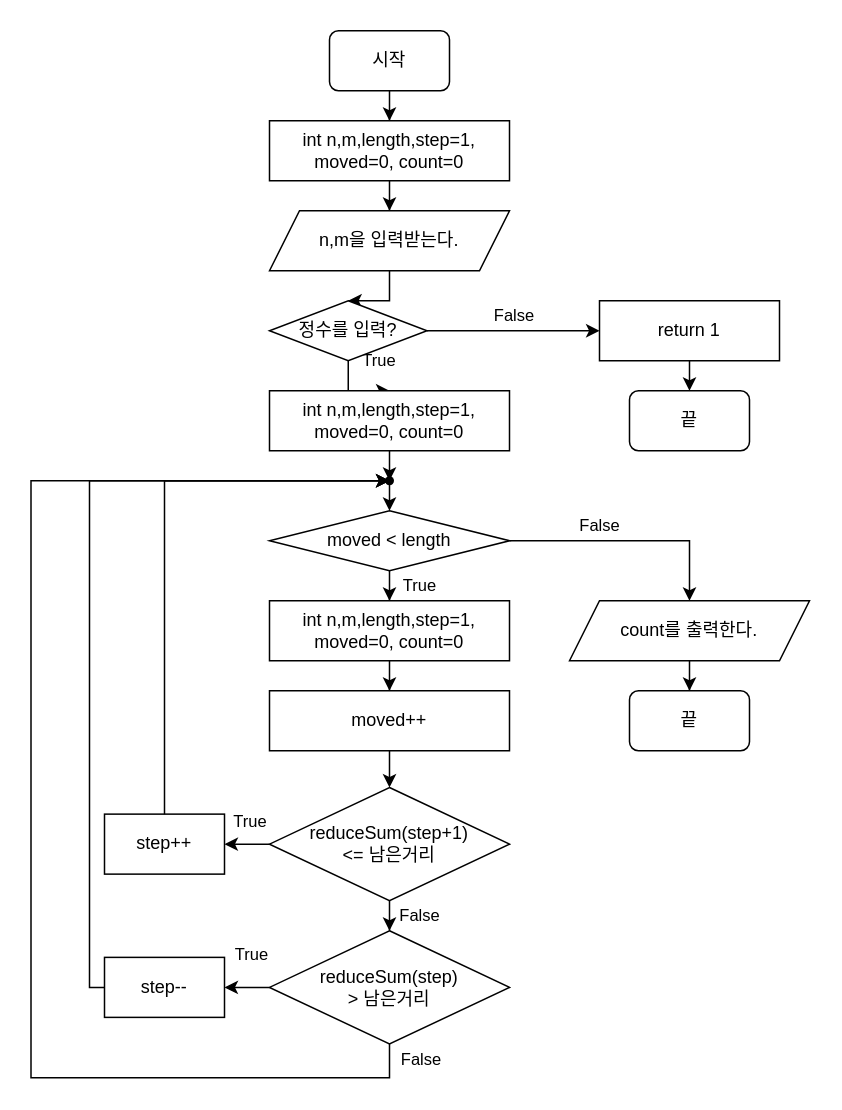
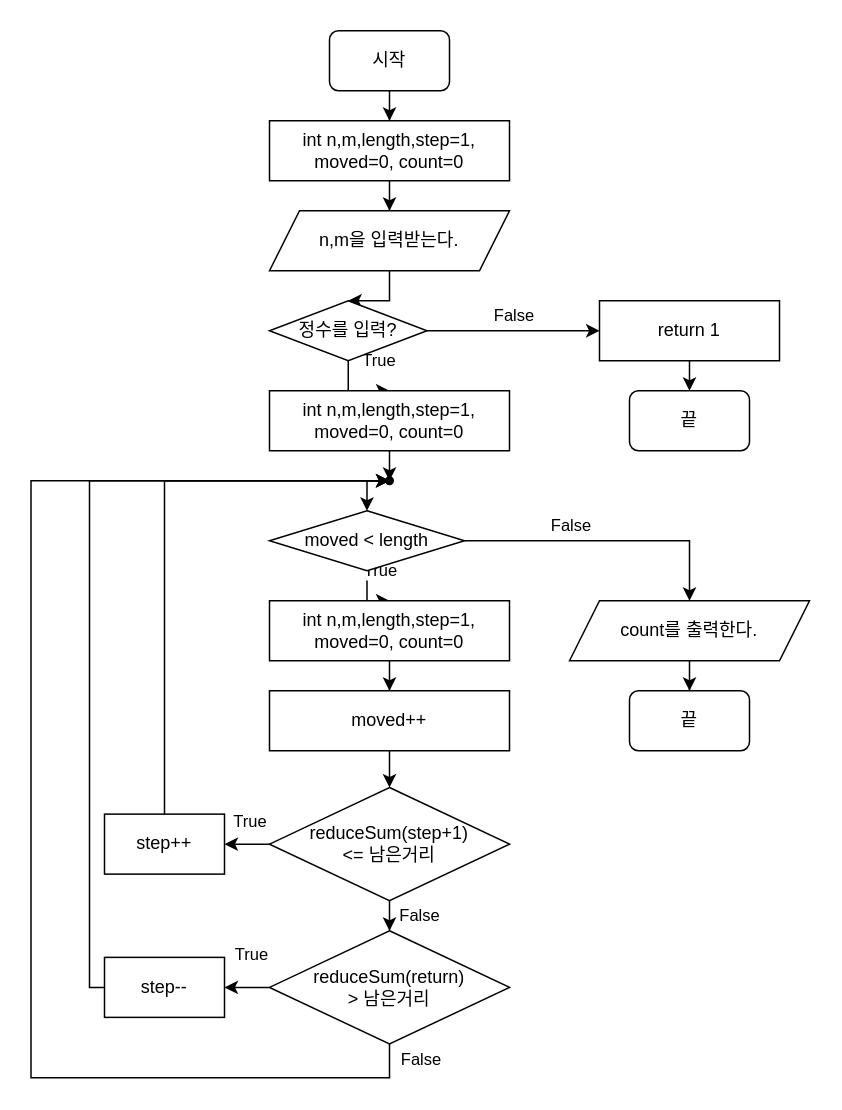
  <mxCell id="0" />
  <mxCell id="1" parent="0" />
  <mxCell id="2" style="edgeStyle=orthogonalEdgeStyle;rounded=0;orthogonalLoop=1;jettySize=auto;html=1;entryX=0.5;entryY=0;entryDx=0;entryDy=0;" edge="1" parent="1" source="3" target="5"><mxGeometry relative="1" as="geometry" /></mxCell>
  <mxCell id="3" value="시작" style="rounded=1;whiteSpace=wrap;html=1;" vertex="1" parent="1"><mxGeometry x="219" y="20" width="80" height="40" as="geometry" /></mxCell>
  <mxCell id="4" style="edgeStyle=orthogonalEdgeStyle;rounded=0;orthogonalLoop=1;jettySize=auto;html=1;entryX=0.5;entryY=0;entryDx=0;entryDy=0;" edge="1" parent="1" source="5" target="7"><mxGeometry relative="1" as="geometry" /></mxCell>
  <mxCell id="5" value="int n,m,length,step=1,&lt;div&gt;moved=0, count=0&lt;/div&gt;" style="rounded=0;whiteSpace=wrap;html=1;" vertex="1" parent="1"><mxGeometry x="179" y="80" width="160" height="40" as="geometry" /></mxCell>
  <mxCell id="6" style="edgeStyle=orthogonalEdgeStyle;rounded=0;orthogonalLoop=1;jettySize=auto;html=1;entryX=0.5;entryY=0;entryDx=0;entryDy=0;" edge="1" parent="1" source="7" target="10"><mxGeometry relative="1" as="geometry" /></mxCell>
  <mxCell id="7" value="n,m을 입력받는다." style="shape=parallelogram;perimeter=parallelogramPerimeter;whiteSpace=wrap;html=1;fixedSize=1;" vertex="1" parent="1"><mxGeometry x="179" y="140" width="160" height="40" as="geometry" /></mxCell>
  <mxCell id="8" value="True" style="edgeStyle=orthogonalEdgeStyle;rounded=0;orthogonalLoop=1;jettySize=auto;html=1;entryX=0.5;entryY=0;entryDx=0;entryDy=0;" edge="1" parent="1" source="10" target="12"><mxGeometry x="0.668" y="20" relative="1" as="geometry"><mxPoint as="offset" /></mxGeometry></mxCell>
  <mxCell id="9" value="False" style="edgeStyle=orthogonalEdgeStyle;rounded=0;orthogonalLoop=1;jettySize=auto;html=1;" edge="1" parent="1" source="10" target="14"><mxGeometry y="10" relative="1" as="geometry"><mxPoint as="offset" /></mxGeometry></mxCell>
  <mxCell id="10" value="정수를 입력?" style="rhombus;whiteSpace=wrap;html=1;" vertex="1" parent="1"><mxGeometry x="179" y="200" width="105" height="40" as="geometry" /></mxCell>
  <mxCell id="11" style="edgeStyle=orthogonalEdgeStyle;rounded=0;orthogonalLoop=1;jettySize=auto;html=1;entryX=0.5;entryY=0;entryDx=0;entryDy=0;" edge="1" parent="1" source="20" target="18"><mxGeometry relative="1" as="geometry" /></mxCell>
  <mxCell id="12" value="int n,m,length,step=1,&lt;div&gt;moved=0, count=0&lt;/div&gt;" style="rounded=0;whiteSpace=wrap;html=1;" vertex="1" parent="1"><mxGeometry x="179" y="260" width="160" height="40" as="geometry" /></mxCell>
  <mxCell id="13" style="edgeStyle=orthogonalEdgeStyle;rounded=0;orthogonalLoop=1;jettySize=auto;html=1;" edge="1" parent="1" source="14"><mxGeometry relative="1" as="geometry"><mxPoint x="459" y="260" as="targetPoint" /></mxGeometry></mxCell>
  <mxCell id="14" value="return 1" style="whiteSpace=wrap;html=1;" vertex="1" parent="1"><mxGeometry x="399" y="200" width="120" height="40" as="geometry" /></mxCell>
  <mxCell id="15" value="끝" style="rounded=1;whiteSpace=wrap;html=1;" vertex="1" parent="1"><mxGeometry x="419" y="260" width="80" height="40" as="geometry" /></mxCell>
  <mxCell id="16" value="True" style="edgeStyle=orthogonalEdgeStyle;rounded=0;orthogonalLoop=1;jettySize=auto;html=1;entryX=0.5;entryY=0;entryDx=0;entryDy=0;" edge="1" parent="1" source="18" target="22"><mxGeometry x="0.667" y="20" relative="1" as="geometry"><mxPoint as="offset" /></mxGeometry></mxCell>
  <mxCell id="17" value="False" style="edgeStyle=orthogonalEdgeStyle;rounded=0;orthogonalLoop=1;jettySize=auto;html=1;exitX=1;exitY=0.5;exitDx=0;exitDy=0;entryX=0.5;entryY=0;entryDx=0;entryDy=0;" edge="1" parent="1" source="18" target="24"><mxGeometry x="-0.25" y="10" relative="1" as="geometry"><mxPoint as="offset" /></mxGeometry></mxCell>
- <mxCell id="18" value="moved &amp;lt; length" style="rhombus;whiteSpace=wrap;html=1;" vertex="1" parent="1"><mxGeometry x="179" y="340" width="160" height="40" as="geometry" /></mxCell>
+ <mxCell id="18" value="moved &amp;lt; length" style="rhombus;whiteSpace=wrap;html=1;" vertex="1" parent="1"><mxGeometry x="179" y="340" width="130" height="40" as="geometry" /></mxCell>
  <mxCell id="19" value="" style="edgeStyle=orthogonalEdgeStyle;rounded=0;orthogonalLoop=1;jettySize=auto;html=1;exitX=0.5;exitY=1;exitDx=0;exitDy=0;" edge="1" parent="1" source="12" target="20"><mxGeometry relative="1" as="geometry"><mxPoint x="258.892" y="309.99" as="sourcePoint" /><mxPoint x="258.88" y="329.99" as="targetPoint" /></mxGeometry></mxCell>
  <mxCell id="20" value="" style="shape=waypoint;sketch=0;fillStyle=solid;size=6;pointerEvents=1;points=[];fillColor=none;resizable=0;rotatable=0;perimeter=centerPerimeter;snapToPoint=1;" vertex="1" parent="1"><mxGeometry x="249" y="310" width="20" height="20" as="geometry" /></mxCell>
  <mxCell id="21" style="edgeStyle=orthogonalEdgeStyle;rounded=0;orthogonalLoop=1;jettySize=auto;html=1;entryX=0.5;entryY=0;entryDx=0;entryDy=0;" edge="1" parent="1" source="22" target="27"><mxGeometry relative="1" as="geometry" /></mxCell>
  <mxCell id="22" value="int n,m,length,step=1,&lt;div&gt;moved=0, count=0&lt;/div&gt;" style="rounded=0;whiteSpace=wrap;html=1;" vertex="1" parent="1"><mxGeometry x="179" y="400" width="160" height="40" as="geometry" /></mxCell>
  <mxCell id="23" style="edgeStyle=orthogonalEdgeStyle;rounded=0;orthogonalLoop=1;jettySize=auto;html=1;entryX=0.5;entryY=0;entryDx=0;entryDy=0;" edge="1" parent="1" source="24" target="25"><mxGeometry relative="1" as="geometry" /></mxCell>
  <mxCell id="24" value="count를 출력한다." style="shape=parallelogram;perimeter=parallelogramPerimeter;whiteSpace=wrap;html=1;fixedSize=1;" vertex="1" parent="1"><mxGeometry x="379" y="400" width="160" height="40" as="geometry" /></mxCell>
  <mxCell id="25" value="끝" style="rounded=1;whiteSpace=wrap;html=1;" vertex="1" parent="1"><mxGeometry x="419" y="460" width="80" height="40" as="geometry" /></mxCell>
  <mxCell id="26" style="edgeStyle=orthogonalEdgeStyle;rounded=0;orthogonalLoop=1;jettySize=auto;html=1;entryX=0.5;entryY=0;entryDx=0;entryDy=0;" edge="1" parent="1" source="27" target="30"><mxGeometry relative="1" as="geometry" /></mxCell>
  <mxCell id="27" value="moved++" style="rounded=0;whiteSpace=wrap;html=1;" vertex="1" parent="1"><mxGeometry x="179" y="460" width="160" height="40" as="geometry" /></mxCell>
  <mxCell id="28" value="True" style="edgeStyle=orthogonalEdgeStyle;rounded=0;orthogonalLoop=1;jettySize=auto;html=1;entryX=1;entryY=0.5;entryDx=0;entryDy=0;" edge="1" parent="1" source="30" target="31"><mxGeometry x="-0.334" y="-12" relative="1" as="geometry"><mxPoint x="-3" y="-3" as="offset" /></mxGeometry></mxCell>
  <mxCell id="29" value="False" style="edgeStyle=orthogonalEdgeStyle;rounded=0;orthogonalLoop=1;jettySize=auto;html=1;entryX=0.5;entryY=0;entryDx=0;entryDy=0;" edge="1" parent="1" source="30" target="36"><mxGeometry x="0.667" y="20" relative="1" as="geometry"><mxPoint as="offset" /></mxGeometry></mxCell>
  <mxCell id="30" value="reduceSum(step+1)&lt;div&gt;&amp;lt;= 남은거리&lt;/div&gt;" style="rhombus;whiteSpace=wrap;html=1;" vertex="1" parent="1"><mxGeometry x="179" y="524.5" width="160" height="75.5" as="geometry" /></mxCell>
  <mxCell id="31" value="step++" style="rounded=0;whiteSpace=wrap;html=1;" vertex="1" parent="1"><mxGeometry x="69" y="542.25" width="80" height="40" as="geometry" /></mxCell>
  <mxCell id="32" style="edgeStyle=orthogonalEdgeStyle;rounded=0;orthogonalLoop=1;jettySize=auto;html=1;exitX=0.5;exitY=0;exitDx=0;exitDy=0;entryX=0.279;entryY=0.707;entryDx=0;entryDy=0;entryPerimeter=0;" edge="1" parent="1" source="31" target="20"><mxGeometry relative="1" as="geometry"><Array as="points"><mxPoint x="109" y="320" /></Array></mxGeometry></mxCell>
  <mxCell id="33" value="True" style="edgeStyle=orthogonalEdgeStyle;rounded=0;orthogonalLoop=1;jettySize=auto;html=1;entryX=1;entryY=0.5;entryDx=0;entryDy=0;" edge="1" parent="1" source="36" target="38"><mxGeometry x="-0.335" y="-18" relative="1" as="geometry"><mxPoint x="-2" y="-4" as="offset" /></mxGeometry></mxCell>
  <mxCell id="34" style="edgeStyle=orthogonalEdgeStyle;rounded=0;orthogonalLoop=1;jettySize=auto;html=1;exitX=0.5;exitY=1;exitDx=0;exitDy=0;" edge="1" parent="1" source="36" target="20"><mxGeometry relative="1" as="geometry"><mxPoint x="-1" y="290" as="targetPoint" /><Array as="points"><mxPoint x="259" y="718" /><mxPoint x="20" y="718" /><mxPoint x="20" y="320" /></Array></mxGeometry></mxCell>
  <mxCell id="35" value="False" style="edgeLabel;html=1;align=center;verticalAlign=middle;resizable=0;points=[];" vertex="1" connectable="0" parent="34"><mxGeometry x="-0.977" y="1" relative="1" as="geometry"><mxPoint x="19" as="offset" /></mxGeometry></mxCell>
- <mxCell id="36" value="reduceSum(step)&lt;div&gt;&amp;gt; 남은거리&lt;/div&gt;" style="rhombus;whiteSpace=wrap;html=1;" vertex="1" parent="1"><mxGeometry x="179" y="620" width="160" height="75.5" as="geometry" /></mxCell>
+ <mxCell id="36" value="reduceSum(return)&lt;div&gt;&amp;gt; 남은거리&lt;/div&gt;" style="rhombus;whiteSpace=wrap;html=1;" vertex="1" parent="1"><mxGeometry x="179" y="620" width="160" height="75.5" as="geometry" /></mxCell>
  <mxCell id="37" style="edgeStyle=orthogonalEdgeStyle;rounded=0;orthogonalLoop=1;jettySize=auto;html=1;" edge="1" parent="1" source="38" target="20"><mxGeometry relative="1" as="geometry"><mxPoint x="149" y="320" as="targetPoint" /><Array as="points"><mxPoint x="59" y="658" /><mxPoint x="59" y="320" /></Array></mxGeometry></mxCell>
  <mxCell id="38" value="step--" style="rounded=0;whiteSpace=wrap;html=1;" vertex="1" parent="1"><mxGeometry x="69" y="637.75" width="80" height="40" as="geometry" /></mxCell>
